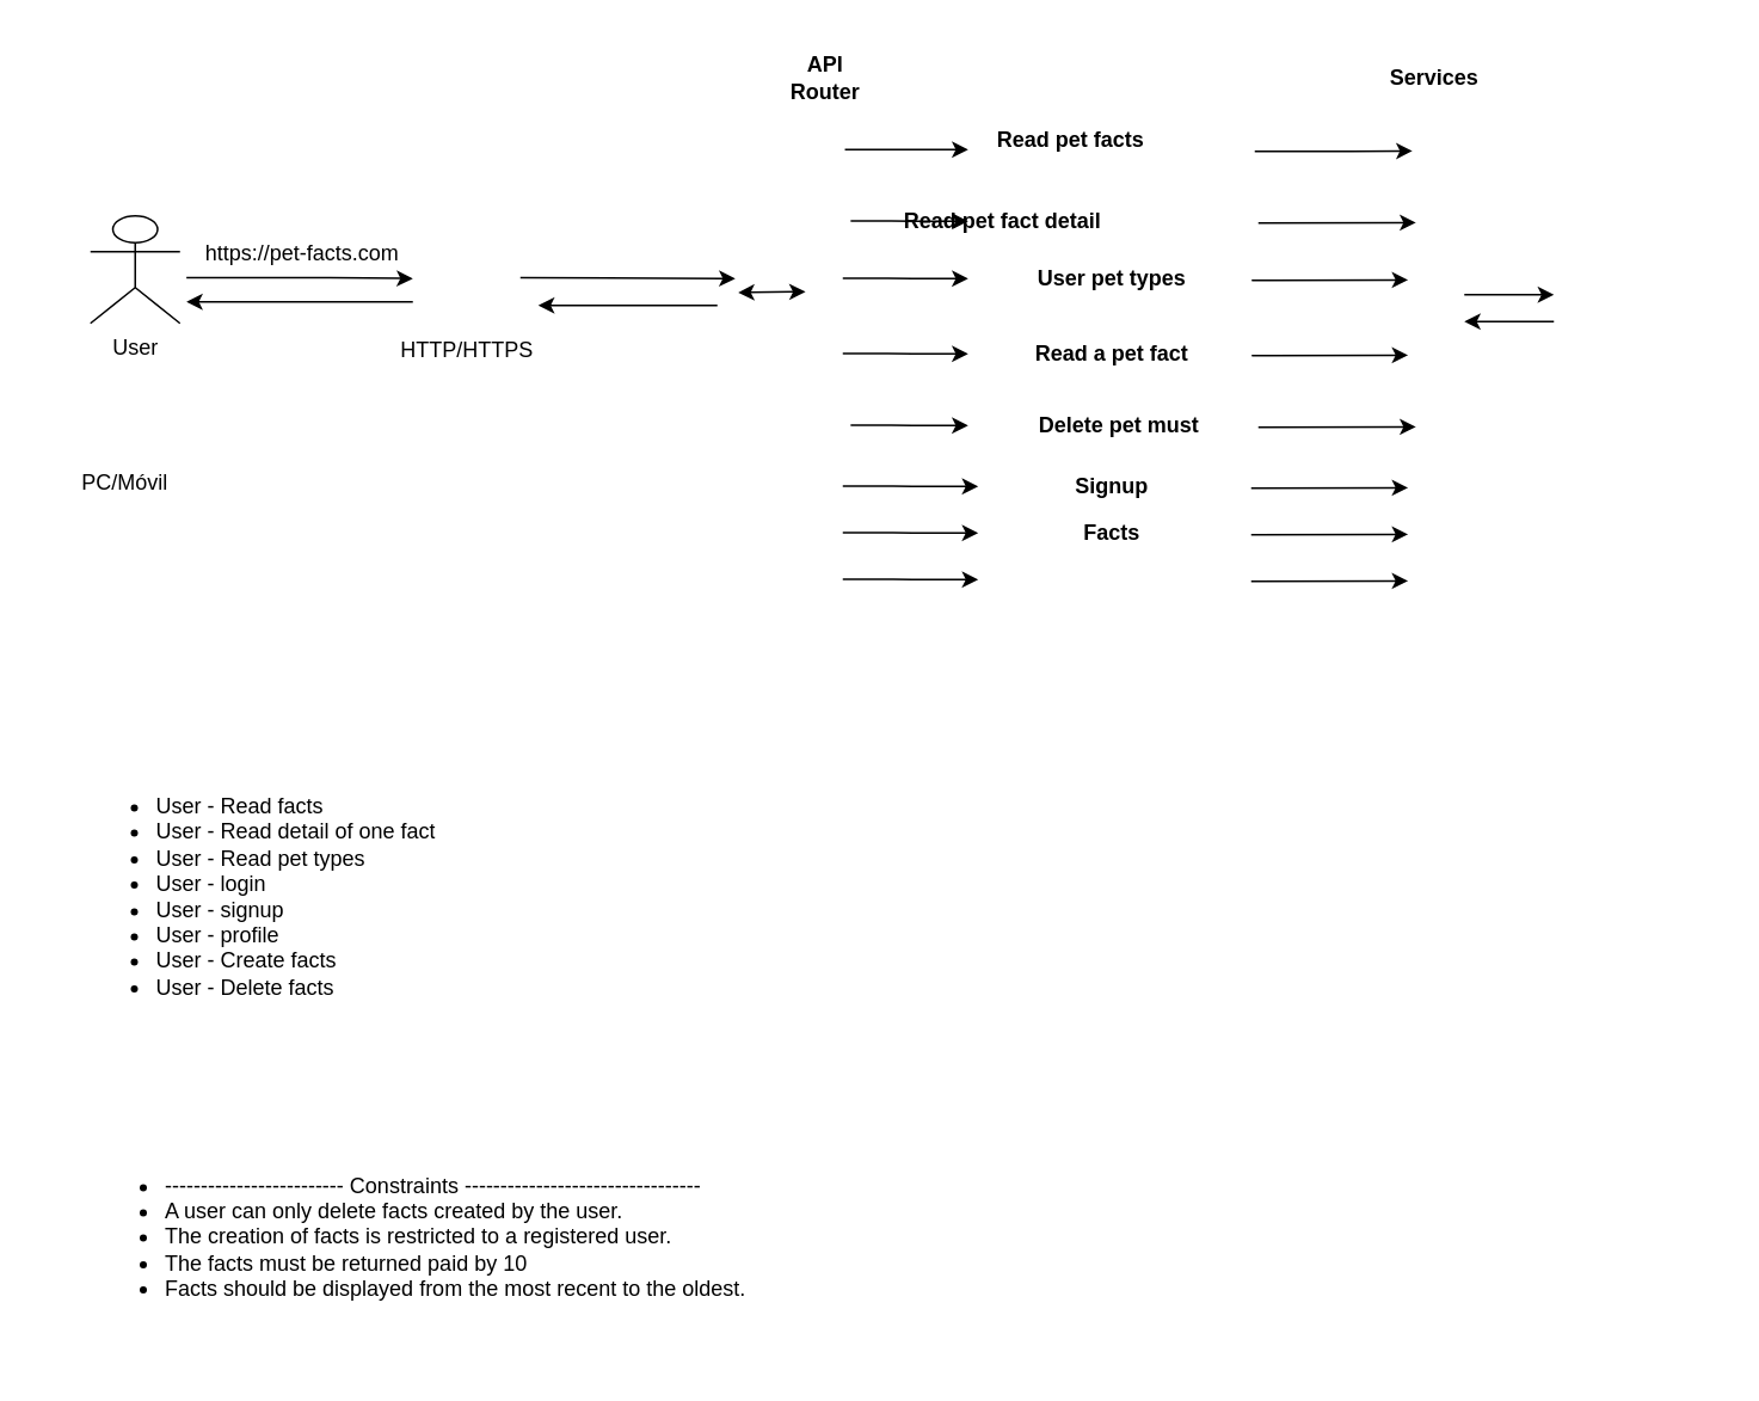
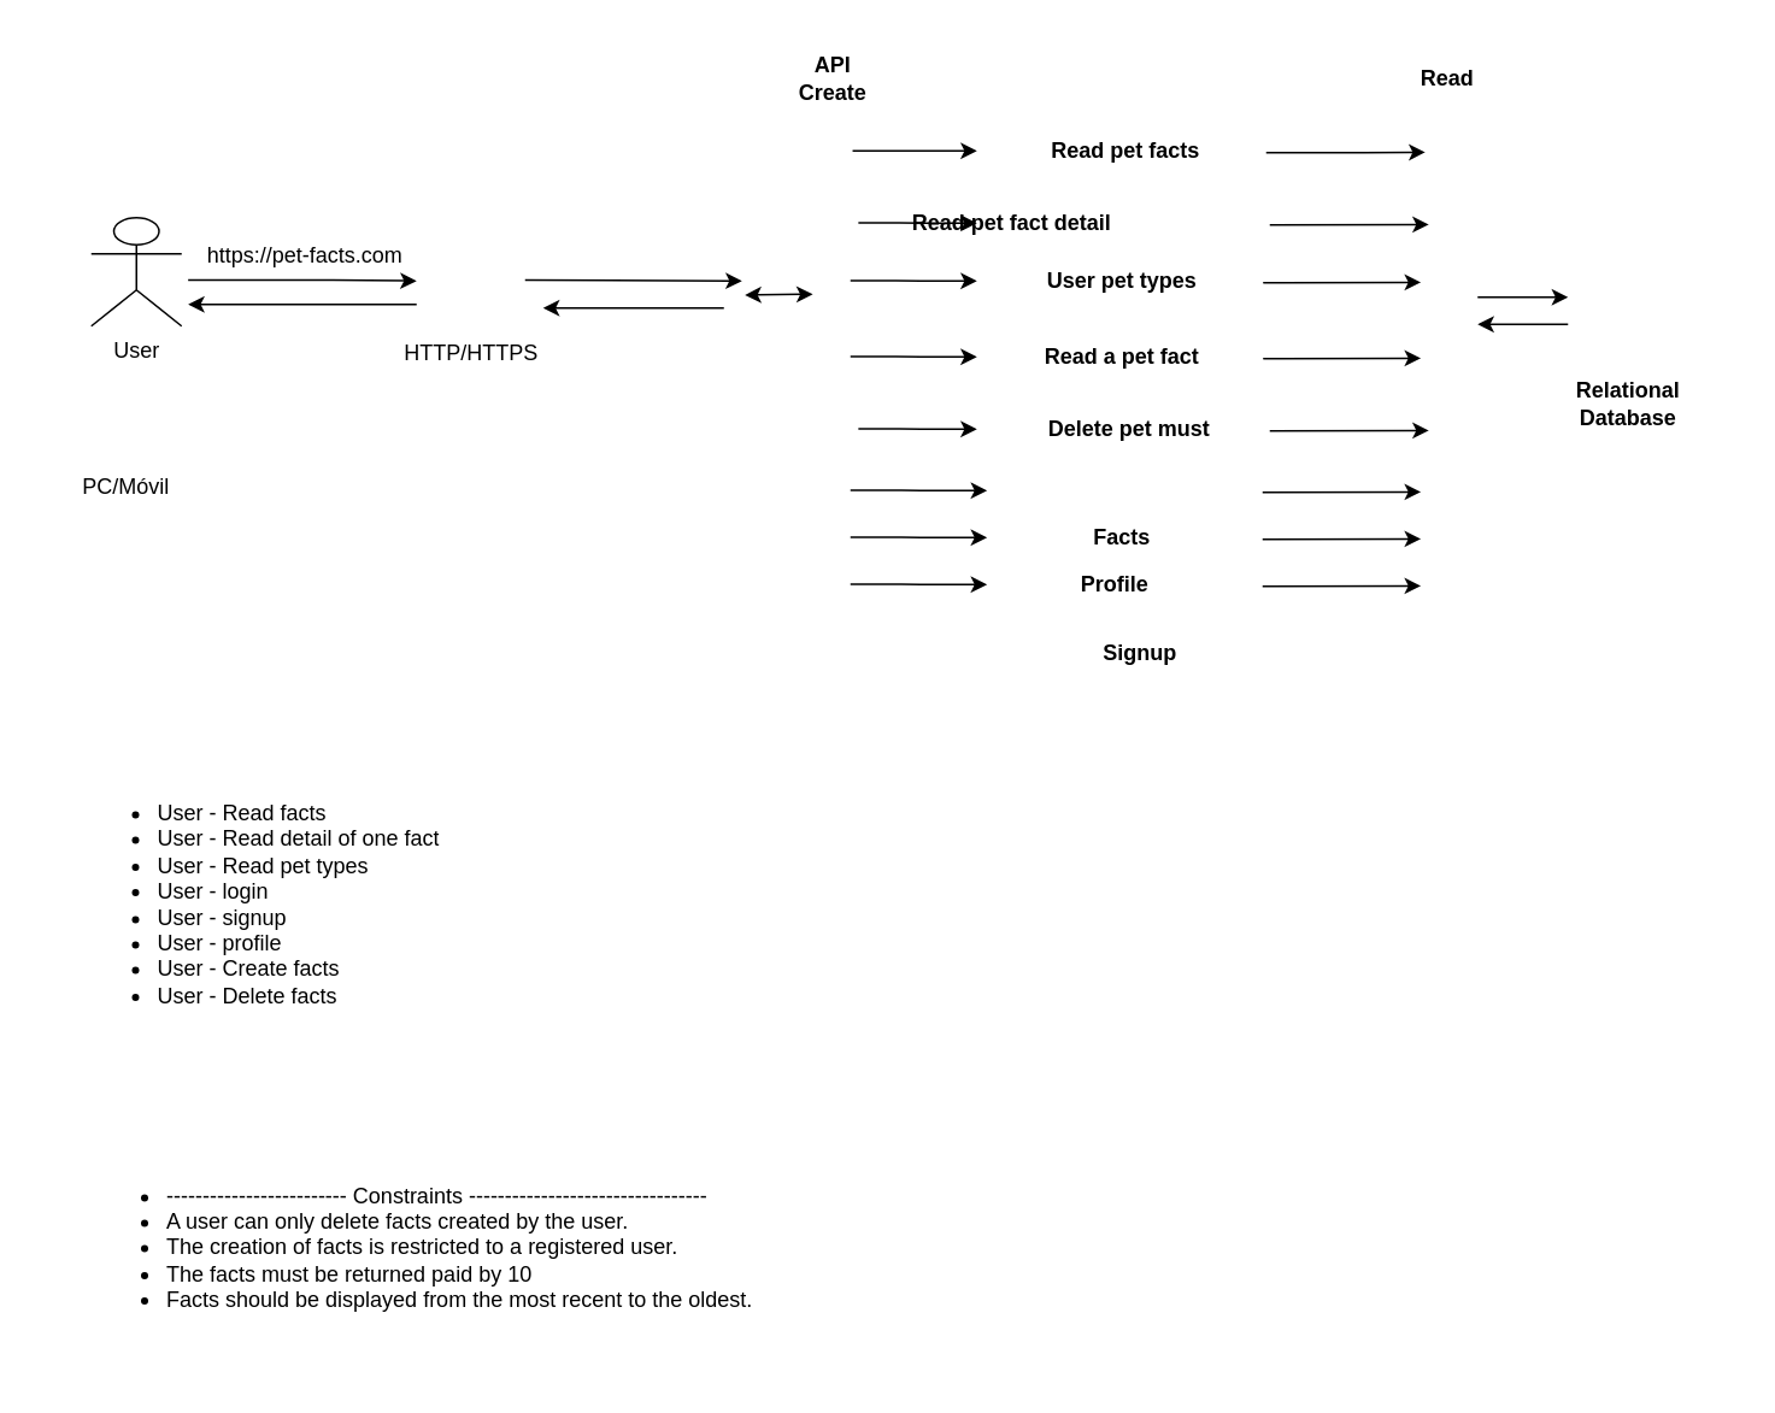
  <mxCell id="0" />
  <mxCell id="1" parent="0" />
  <mxCell id="2" value="User" style="shape=umlActor;verticalLabelPosition=bottom;verticalAlign=top;html=1;outlineConnect=0;fillColor=#FFFFFF;" parent="1" vertex="1"><mxGeometry x="50" y="120" width="50" height="60" as="geometry" /></mxCell>
  <mxCell id="3" value="" style="sketch=0;pointerEvents=1;shadow=0;dashed=0;html=1;strokeColor=none;fillColor=#FFFFFF;aspect=fixed;labelPosition=center;verticalLabelPosition=bottom;verticalAlign=top;align=center;outlineConnect=0;shape=mxgraph.vvd.networking;fontFamily=Helvetica;fontSize=12;fontColor=default;" parent="1" vertex="1"><mxGeometry x="240" y="130" width="50" height="50" as="geometry" /></mxCell>
  <mxCell id="4" value="" style="sketch=0;pointerEvents=1;shadow=0;dashed=0;html=1;strokeColor=none;fillColor=#FFFFFF;aspect=fixed;labelPosition=center;verticalLabelPosition=bottom;verticalAlign=top;align=center;outlineConnect=0;shape=mxgraph.vvd.phone;fontFamily=Helvetica;fontSize=12;fontColor=default;" parent="1" vertex="1"><mxGeometry x="80" y="210" width="23.6" height="40" as="geometry" /></mxCell>
  <mxCell id="5" value="" style="whiteSpace=wrap;html=1;shadow=0;fontFamily=Helvetica;fontSize=12;fontColor=default;strokeColor=#FFFFFF;fillColor=none;" parent="1" vertex="1"><mxGeometry x="410" y="20" width="550" height="370" as="geometry" /></mxCell>
  <mxCell id="6" value="" style="sketch=0;pointerEvents=1;shadow=0;dashed=0;html=1;strokeColor=none;fillColor=#FFFFFF;aspect=fixed;labelPosition=center;verticalLabelPosition=bottom;verticalAlign=top;align=center;outlineConnect=0;shape=mxgraph.vvd.laptop;fontFamily=Helvetica;fontSize=12;fontColor=default;" parent="1" vertex="1"><mxGeometry y="210" width="50" height="36" as="geometry" x="20" /></mxCell>
  <mxCell id="7" value="" style="endArrow=classic;html=1;fontFamily=Helvetica;fontSize=12;fontColor=default;" parent="1" edge="1"><mxGeometry relative="1" as="geometry"><mxPoint x="103.6" y="154.5" as="sourcePoint" /><mxPoint x="230" y="155" as="targetPoint" /><Array as="points"><mxPoint x="193.6" y="154.5" /></Array></mxGeometry></mxCell>
  <mxCell id="8" value="https://pet-facts.com" style="edgeLabel;resizable=0;html=1;align=center;verticalAlign=middle;shadow=0;fontFamily=Helvetica;fontSize=12;fontColor=default;strokeColor=default;fillColor=none;" parent="7" connectable="0" vertex="1"><mxGeometry relative="1" as="geometry"><mxPoint x="1" y="-14" as="offset" /></mxGeometry></mxCell>
  <mxCell id="9" value="" style="endArrow=classic;html=1;fontFamily=Helvetica;fontSize=12;fontColor=default;" parent="1" edge="1"><mxGeometry relative="1" as="geometry"><mxPoint x="290" y="154.5" as="sourcePoint" /><mxPoint x="410" y="155" as="targetPoint" /></mxGeometry></mxCell>
  <mxCell id="10" value="HTTP/HTTPS" style="edgeLabel;resizable=0;html=1;align=center;verticalAlign=middle;shadow=0;fontFamily=Helvetica;fontSize=12;fontColor=default;strokeColor=default;fillColor=none;" parent="9" connectable="0" vertex="1"><mxGeometry relative="1" as="geometry"><mxPoint x="-90" y="40" as="offset" /></mxGeometry></mxCell>
  <mxCell id="11" value="" style="html=1;points=[];perimeter=orthogonalPerimeter;shadow=0;fontFamily=Helvetica;fontSize=12;fontColor=default;strokeColor=#FFFFFF;fillColor=none;" parent="1" vertex="1"><mxGeometry x="450" y="60" width="20" height="270" as="geometry" /></mxCell>
- <mxCell id="12" value="API&lt;br&gt;Router" style="text;align=center;fontStyle=1;verticalAlign=middle;spacingLeft=3;spacingRight=3;strokeColor=none;rotatable=0;points=[[0,0.5],[1,0.5]];portConstraint=eastwest;shadow=0;fontFamily=Helvetica;fontSize=12;fontColor=default;fillColor=none;html=1;" parent="1" vertex="1"><mxGeometry x="420" y="30" width="80" height="26" as="geometry" /></mxCell>
+ <mxCell id="12" value="API&lt;br&gt;Create" style="text;align=center;fontStyle=1;verticalAlign=middle;spacingLeft=3;spacingRight=3;strokeColor=none;rotatable=0;points=[[0,0.5],[1,0.5]];portConstraint=eastwest;shadow=0;fontFamily=Helvetica;fontSize=12;fontColor=default;fillColor=none;html=1;" parent="1" vertex="1"><mxGeometry x="420" y="30" width="80" height="26" as="geometry" /></mxCell>
  <mxCell id="13" value="" style="sketch=0;pointerEvents=1;shadow=0;dashed=0;html=1;strokeColor=#FFFFFF;fillColor=#FFFFFF;aspect=fixed;labelPosition=center;verticalLabelPosition=bottom;verticalAlign=top;align=center;outlineConnect=0;shape=mxgraph.vvd.storage;fontFamily=Helvetica;fontSize=12;fontColor=default;" parent="1" vertex="1"><mxGeometry x="880" y="140" width="37.5" height="50" as="geometry" /></mxCell>
  <mxCell id="14" value="&lt;ul&gt;&lt;li&gt;&lt;span&gt;User - Read facts&lt;/span&gt;&lt;/li&gt;&lt;li&gt;&lt;span&gt;User - Read detail of one fact&lt;/span&gt;&lt;/li&gt;&lt;li&gt;&lt;span&gt;User - Read pet types&lt;/span&gt;&lt;/li&gt;&lt;li&gt;User - login&lt;/li&gt;&lt;li&gt;User - signup&lt;/li&gt;&lt;li&gt;User - profile&lt;/li&gt;&lt;li&gt;User - Create facts&amp;nbsp;&lt;/li&gt;&lt;li&gt;User - Delete facts&lt;/li&gt;&lt;/ul&gt;" style="text;strokeColor=none;fillColor=none;html=1;whiteSpace=wrap;verticalAlign=middle;overflow=hidden;shadow=0;fontFamily=Helvetica;fontSize=12;fontColor=default;" parent="1" vertex="1"><mxGeometry x="45" y="410" width="235" height="180" as="geometry" /></mxCell>
- <mxCell id="16" value="Read pet facts" style="text;align=center;fontStyle=1;verticalAlign=middle;spacingLeft=3;spacingRight=3;strokeColor=none;rotatable=0;points=[[0,0.5],[1,0.5]];portConstraint=eastwest;shadow=0;fontFamily=Helvetica;fontSize=12;fontColor=default;fillColor=none;html=1;" parent="1" vertex="1"><mxGeometry x="547" y="65" width="100" height="26" as="geometry" /></mxCell>
+ <mxCell id="15" value="Relational&lt;br&gt;Database" style="text;align=center;fontStyle=1;verticalAlign=middle;spacingLeft=3;spacingRight=3;strokeColor=none;rotatable=0;points=[[0,0.5],[1,0.5]];portConstraint=eastwest;shadow=0;fontFamily=Helvetica;fontSize=12;fontColor=default;fillColor=none;html=1;" parent="1" vertex="1"><mxGeometry x="860" y="210" width="80" height="26" as="geometry" /></mxCell>
+ <mxCell id="16" value="Read pet facts" style="text;align=center;fontStyle=1;verticalAlign=middle;spacingLeft=3;spacingRight=3;strokeColor=none;rotatable=0;points=[[0,0.5],[1,0.5]];portConstraint=eastwest;shadow=0;fontFamily=Helvetica;fontSize=12;fontColor=default;fillColor=none;html=1;" parent="1" vertex="1"><mxGeometry x="572" y="70" width="100" height="26" as="geometry" /></mxCell>
  <mxCell id="17" value="" style="edgeStyle=elbowEdgeStyle;elbow=horizontal;endArrow=classic;html=1;fontFamily=Helvetica;fontSize=12;fontColor=default;exitX=1.06;exitY=0.085;exitDx=0;exitDy=0;exitPerimeter=0;" parent="1" source="11" edge="1"><mxGeometry width="50" height="50" relative="1" as="geometry"><mxPoint x="470" y="108" as="sourcePoint" /><mxPoint x="540" y="83" as="targetPoint" /></mxGeometry></mxCell>
  <mxCell id="18" value="" style="edgeStyle=elbowEdgeStyle;elbow=horizontal;endArrow=classic;html=1;fontFamily=Helvetica;fontSize=12;fontColor=default;entryX=-0.1;entryY=0.088;entryDx=0;entryDy=0;entryPerimeter=0;" parent="1" target="20" edge="1"><mxGeometry width="50" height="50" relative="1" as="geometry"><mxPoint x="700" y="84" as="sourcePoint" /><mxPoint x="670" y="83" as="targetPoint" /></mxGeometry></mxCell>
  <mxCell id="19" value="" style="endArrow=classic;html=1;fontFamily=Helvetica;fontSize=12;fontColor=default;" parent="1" edge="1"><mxGeometry relative="1" as="geometry"><mxPoint x="400" y="170" as="sourcePoint" /><mxPoint x="300" y="170" as="targetPoint" /></mxGeometry></mxCell>
  <mxCell id="20" value="" style="html=1;points=[];perimeter=orthogonalPerimeter;shadow=0;fontFamily=Helvetica;fontSize=12;fontColor=default;strokeColor=#FFFFFF;fillColor=none;" parent="1" vertex="1"><mxGeometry x="790" y="60" width="20" height="270" as="geometry" /></mxCell>
- <mxCell id="21" value="Services" style="text;align=center;fontStyle=1;verticalAlign=middle;spacingLeft=3;spacingRight=3;strokeColor=none;rotatable=0;points=[[0,0.5],[1,0.5]];portConstraint=eastwest;shadow=0;fontFamily=Helvetica;fontSize=12;fontColor=default;fillColor=none;html=1;" parent="1" vertex="1"><mxGeometry x="760" y="30" width="80" height="26" as="geometry" /></mxCell>
+ <mxCell id="21" value="Read" style="text;align=center;fontStyle=1;verticalAlign=middle;spacingLeft=3;spacingRight=3;strokeColor=none;rotatable=0;points=[[0,0.5],[1,0.5]];portConstraint=eastwest;shadow=0;fontFamily=Helvetica;fontSize=12;fontColor=default;fillColor=none;html=1;" parent="1" vertex="1"><mxGeometry x="760" y="30" width="80" height="26" as="geometry" /></mxCell>
  <mxCell id="22" value="" style="endArrow=classic;html=1;fontFamily=Helvetica;fontSize=12;fontColor=default;" parent="1" edge="1"><mxGeometry relative="1" as="geometry"><mxPoint x="817" y="164" as="sourcePoint" /><mxPoint x="867" y="164" as="targetPoint" /></mxGeometry></mxCell>
  <mxCell id="23" value="" style="endArrow=classic;html=1;fontFamily=Helvetica;fontSize=12;fontColor=default;" parent="1" edge="1"><mxGeometry relative="1" as="geometry"><mxPoint x="867" y="179" as="sourcePoint" /><mxPoint x="817" y="179" as="targetPoint" /></mxGeometry></mxCell>
  <mxCell id="24" value="Read pet fact detail" style="text;align=center;fontStyle=1;verticalAlign=middle;spacingLeft=3;spacingRight=3;strokeColor=none;rotatable=0;points=[[0,0.5],[1,0.5]];portConstraint=eastwest;shadow=0;fontFamily=Helvetica;fontSize=12;fontColor=default;fillColor=none;html=1;" parent="1" vertex="1"><mxGeometry x="509" y="110" width="100" height="26" as="geometry" /></mxCell>
  <mxCell id="25" value="" style="edgeStyle=elbowEdgeStyle;elbow=horizontal;endArrow=classic;html=1;fontFamily=Helvetica;fontSize=12;fontColor=default;exitX=1.22;exitY=0.233;exitDx=0;exitDy=0;exitPerimeter=0;" parent="1" source="11" edge="1"><mxGeometry width="50" height="50" relative="1" as="geometry"><mxPoint x="472" y="148" as="sourcePoint" /><mxPoint x="540" y="123" as="targetPoint" /></mxGeometry></mxCell>
  <mxCell id="26" value="" style="edgeStyle=elbowEdgeStyle;elbow=horizontal;endArrow=classic;html=1;fontFamily=Helvetica;fontSize=12;fontColor=default;entryX=-0.1;entryY=0.088;entryDx=0;entryDy=0;entryPerimeter=0;" parent="1" edge="1"><mxGeometry width="50" height="50" relative="1" as="geometry"><mxPoint x="702" y="124" as="sourcePoint" /><mxPoint x="790" y="123.76" as="targetPoint" /><Array as="points"><mxPoint x="702" y="140" /><mxPoint x="726" y="150" /></Array></mxGeometry></mxCell>
  <mxCell id="27" value="User pet types" style="text;align=center;fontStyle=1;verticalAlign=middle;spacingLeft=3;spacingRight=3;strokeColor=none;rotatable=0;points=[[0,0.5],[1,0.5]];portConstraint=eastwest;shadow=0;fontFamily=Helvetica;fontSize=12;fontColor=default;fillColor=none;html=1;" parent="1" vertex="1"><mxGeometry x="569.6" y="142" width="100" height="26" as="geometry" /></mxCell>
  <mxCell id="28" value="" style="edgeStyle=elbowEdgeStyle;elbow=horizontal;endArrow=classic;html=1;fontFamily=Helvetica;fontSize=12;fontColor=default;exitX=1.22;exitY=0.233;exitDx=0;exitDy=0;exitPerimeter=0;" parent="1" edge="1"><mxGeometry width="50" height="50" relative="1" as="geometry"><mxPoint x="470" y="154.91" as="sourcePoint" /><mxPoint x="540" y="155" as="targetPoint" /></mxGeometry></mxCell>
  <mxCell id="29" value="" style="edgeStyle=elbowEdgeStyle;elbow=horizontal;endArrow=classic;html=1;fontFamily=Helvetica;fontSize=12;fontColor=default;entryX=-0.1;entryY=0.088;entryDx=0;entryDy=0;entryPerimeter=0;" parent="1" edge="1"><mxGeometry width="50" height="50" relative="1" as="geometry"><mxPoint x="700" y="156" as="sourcePoint" /><mxPoint x="785.6" y="155.76" as="targetPoint" /><Array as="points"><mxPoint x="697.6" y="172" /><mxPoint x="721.6" y="182" /></Array></mxGeometry></mxCell>
  <mxCell id="30" value="&lt;ul&gt;&lt;li&gt;------------------------- Constraints ---------------------------------&lt;/li&gt;&lt;li&gt;&lt;span&gt;A user can only delete facts created by the user.&lt;/span&gt;&lt;/li&gt;&lt;li&gt;The creation of facts is restricted to a registered user.&lt;br&gt;&lt;/li&gt;&lt;li&gt;The facts must be returned paid by 10&lt;br&gt;&lt;/li&gt;&lt;li&gt;Facts should be displayed from the most recent to the oldest.&lt;br&gt;&lt;/li&gt;&lt;/ul&gt;" style="text;strokeColor=none;fillColor=none;html=1;whiteSpace=wrap;verticalAlign=middle;overflow=hidden;shadow=0;fontFamily=Helvetica;fontSize=12;fontColor=default;" parent="1" vertex="1"><mxGeometry x="50" y="620" width="398" height="140" as="geometry" /></mxCell>
  <mxCell id="31" value="Read a pet fact" style="text;align=center;fontStyle=1;verticalAlign=middle;spacingLeft=3;spacingRight=3;strokeColor=none;rotatable=0;points=[[0,0.5],[1,0.5]];portConstraint=eastwest;shadow=0;fontFamily=Helvetica;fontSize=12;fontColor=default;fillColor=none;html=1;" parent="1" vertex="1"><mxGeometry x="569.6" y="184" width="100" height="26" as="geometry" /></mxCell>
  <mxCell id="32" value="" style="edgeStyle=elbowEdgeStyle;elbow=horizontal;endArrow=classic;html=1;fontFamily=Helvetica;fontSize=12;fontColor=default;exitX=1.22;exitY=0.233;exitDx=0;exitDy=0;exitPerimeter=0;" parent="1" edge="1"><mxGeometry width="50" height="50" relative="1" as="geometry"><mxPoint x="470" y="196.91" as="sourcePoint" /><mxPoint x="540" y="197" as="targetPoint" /></mxGeometry></mxCell>
  <mxCell id="33" value="" style="edgeStyle=elbowEdgeStyle;elbow=horizontal;endArrow=classic;html=1;fontFamily=Helvetica;fontSize=12;fontColor=default;entryX=-0.1;entryY=0.088;entryDx=0;entryDy=0;entryPerimeter=0;" parent="1" edge="1"><mxGeometry width="50" height="50" relative="1" as="geometry"><mxPoint x="700" y="198" as="sourcePoint" /><mxPoint x="785.6" y="197.76" as="targetPoint" /><Array as="points"><mxPoint x="697.6" y="214" /><mxPoint x="721.6" y="224" /></Array></mxGeometry></mxCell>
  <mxCell id="34" value="Delete pet must" style="text;align=center;fontStyle=1;verticalAlign=middle;spacingLeft=3;spacingRight=3;strokeColor=none;rotatable=0;points=[[0,0.5],[1,0.5]];portConstraint=eastwest;shadow=0;fontFamily=Helvetica;fontSize=12;fontColor=default;fillColor=none;html=1;" parent="1" vertex="1"><mxGeometry x="574" y="224" width="100" height="26" as="geometry" /></mxCell>
  <mxCell id="35" value="" style="edgeStyle=elbowEdgeStyle;elbow=horizontal;endArrow=classic;html=1;fontFamily=Helvetica;fontSize=12;fontColor=default;exitX=1.22;exitY=0.233;exitDx=0;exitDy=0;exitPerimeter=0;" parent="1" edge="1"><mxGeometry width="50" height="50" relative="1" as="geometry"><mxPoint x="474.4" y="236.91" as="sourcePoint" /><mxPoint x="540" y="237" as="targetPoint" /></mxGeometry></mxCell>
  <mxCell id="36" value="" style="edgeStyle=elbowEdgeStyle;elbow=horizontal;endArrow=classic;html=1;fontFamily=Helvetica;fontSize=12;fontColor=default;entryX=-0.1;entryY=0.088;entryDx=0;entryDy=0;entryPerimeter=0;" parent="1" edge="1"><mxGeometry width="50" height="50" relative="1" as="geometry"><mxPoint x="702" y="238" as="sourcePoint" /><mxPoint x="790" y="237.76" as="targetPoint" /><Array as="points"><mxPoint x="702" y="254" /><mxPoint x="726" y="264" /></Array></mxGeometry></mxCell>
- <mxCell id="37" value="Signup" style="text;align=center;fontStyle=1;verticalAlign=middle;spacingLeft=3;spacingRight=3;strokeColor=none;rotatable=0;points=[[0,0.5],[1,0.5]];portConstraint=eastwest;shadow=0;fontFamily=Helvetica;fontSize=12;fontColor=default;fillColor=none;html=1;" parent="1" vertex="1"><mxGeometry x="569.6" y="258" width="100" height="26" as="geometry" /></mxCell>
+ <mxCell id="37" value="Signup" style="text;align=center;fontStyle=1;verticalAlign=middle;spacingLeft=3;spacingRight=3;strokeColor=none;rotatable=0;points=[[0,0.5],[1,0.5]];portConstraint=eastwest;shadow=0;fontFamily=Helvetica;fontSize=12;fontColor=default;fillColor=none;html=1;" parent="1" vertex="1"><mxGeometry x="579.6" y="348" width="100" height="26" as="geometry" /></mxCell>
  <mxCell id="38" value="" style="edgeStyle=elbowEdgeStyle;elbow=horizontal;endArrow=classic;html=1;fontFamily=Helvetica;fontSize=12;fontColor=default;exitX=1.22;exitY=0.233;exitDx=0;exitDy=0;exitPerimeter=0;" parent="1" edge="1"><mxGeometry width="50" height="50" relative="1" as="geometry"><mxPoint x="470" y="270.91" as="sourcePoint" /><mxPoint x="545.6" y="271" as="targetPoint" /></mxGeometry></mxCell>
  <mxCell id="39" value="" style="edgeStyle=elbowEdgeStyle;elbow=horizontal;endArrow=classic;html=1;fontFamily=Helvetica;fontSize=12;fontColor=default;entryX=-0.1;entryY=0.088;entryDx=0;entryDy=0;entryPerimeter=0;" parent="1" edge="1"><mxGeometry width="50" height="50" relative="1" as="geometry"><mxPoint x="698" y="272" as="sourcePoint" /><mxPoint x="785.6" y="271.76" as="targetPoint" /><Array as="points"><mxPoint x="697.6" y="288" /><mxPoint x="721.6" y="298" /></Array></mxGeometry></mxCell>
  <mxCell id="40" value="Facts" style="text;align=center;fontStyle=1;verticalAlign=middle;spacingLeft=3;spacingRight=3;strokeColor=none;rotatable=0;points=[[0,0.5],[1,0.5]];portConstraint=eastwest;shadow=0;fontFamily=Helvetica;fontSize=12;fontColor=default;fillColor=none;html=1;" parent="1" vertex="1"><mxGeometry x="569.6" y="284" width="100" height="26" as="geometry" /></mxCell>
  <mxCell id="41" value="" style="edgeStyle=elbowEdgeStyle;elbow=horizontal;endArrow=classic;html=1;fontFamily=Helvetica;fontSize=12;fontColor=default;exitX=1.22;exitY=0.233;exitDx=0;exitDy=0;exitPerimeter=0;" parent="1" edge="1"><mxGeometry width="50" height="50" relative="1" as="geometry"><mxPoint x="470" y="296.91" as="sourcePoint" /><mxPoint x="545.6" y="297" as="targetPoint" /></mxGeometry></mxCell>
  <mxCell id="42" value="" style="edgeStyle=elbowEdgeStyle;elbow=horizontal;endArrow=classic;html=1;fontFamily=Helvetica;fontSize=12;fontColor=default;entryX=-0.1;entryY=0.088;entryDx=0;entryDy=0;entryPerimeter=0;" parent="1" edge="1"><mxGeometry width="50" height="50" relative="1" as="geometry"><mxPoint x="698" y="298" as="sourcePoint" /><mxPoint x="785.6" y="297.76" as="targetPoint" /><Array as="points"><mxPoint x="697.6" y="314" /><mxPoint x="721.6" y="324" /></Array></mxGeometry></mxCell>
+ <mxCell id="43" value="Profile" style="text;align=center;fontStyle=1;verticalAlign=middle;spacingLeft=3;spacingRight=3;strokeColor=none;rotatable=0;points=[[0,0.5],[1,0.5]];portConstraint=eastwest;shadow=0;fontFamily=Helvetica;fontSize=12;fontColor=default;fillColor=none;html=1;" parent="1" vertex="1"><mxGeometry x="565.6" y="310" width="100" height="26" as="geometry" /></mxCell>
  <mxCell id="44" value="" style="edgeStyle=elbowEdgeStyle;elbow=horizontal;endArrow=classic;html=1;fontFamily=Helvetica;fontSize=12;fontColor=default;exitX=1.22;exitY=0.233;exitDx=0;exitDy=0;exitPerimeter=0;" parent="1" edge="1"><mxGeometry width="50" height="50" relative="1" as="geometry"><mxPoint x="470" y="322.91" as="sourcePoint" /><mxPoint x="545.6" y="323" as="targetPoint" /></mxGeometry></mxCell>
  <mxCell id="45" value="" style="edgeStyle=elbowEdgeStyle;elbow=horizontal;endArrow=classic;html=1;fontFamily=Helvetica;fontSize=12;fontColor=default;entryX=-0.1;entryY=0.088;entryDx=0;entryDy=0;entryPerimeter=0;" parent="1" edge="1"><mxGeometry width="50" height="50" relative="1" as="geometry"><mxPoint x="698" y="324" as="sourcePoint" /><mxPoint x="785.6" y="323.76" as="targetPoint" /><Array as="points"><mxPoint x="697.6" y="340" /><mxPoint x="721.6" y="350" /></Array></mxGeometry></mxCell>
  <mxCell id="46" value="PC/Móvil" style="edgeLabel;resizable=0;html=1;align=center;verticalAlign=middle;shadow=0;fontFamily=Helvetica;fontSize=12;fontColor=default;strokeColor=default;fillColor=none;" parent="1" connectable="0" vertex="1"><mxGeometry x="59.999" y="260" as="geometry"><mxPoint x="9" y="8" as="offset" /></mxGeometry></mxCell>
  <mxCell id="47" value="" style="endArrow=classic;html=1;fontFamily=Helvetica;fontSize=12;fontColor=default;" parent="1" edge="1"><mxGeometry relative="1" as="geometry"><mxPoint x="230" y="168" as="sourcePoint" /><mxPoint x="103.6" y="168" as="targetPoint" /></mxGeometry></mxCell>
  <mxCell id="48" value="" style="endArrow=classic;startArrow=classic;html=1;fontFamily=Helvetica;fontSize=12;fontColor=default;entryX=-0.04;entryY=0.379;entryDx=0;entryDy=0;entryPerimeter=0;exitX=0.003;exitY=0.386;exitDx=0;exitDy=0;exitPerimeter=0;" parent="1" source="5" target="11" edge="1"><mxGeometry width="50" height="50" relative="1" as="geometry"><mxPoint x="290" y="270" as="sourcePoint" /><mxPoint x="340" y="220" as="targetPoint" /></mxGeometry></mxCell>
